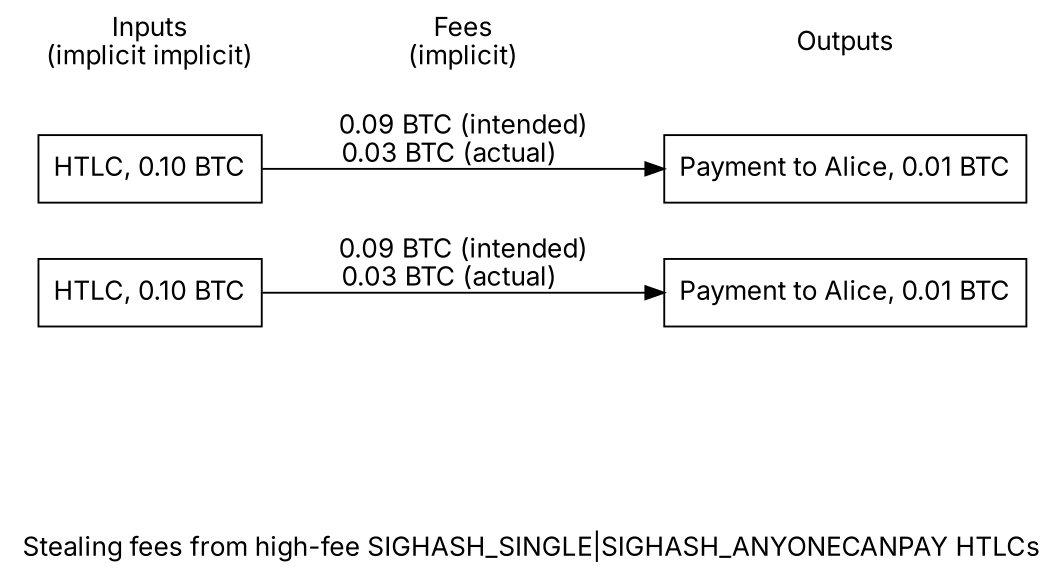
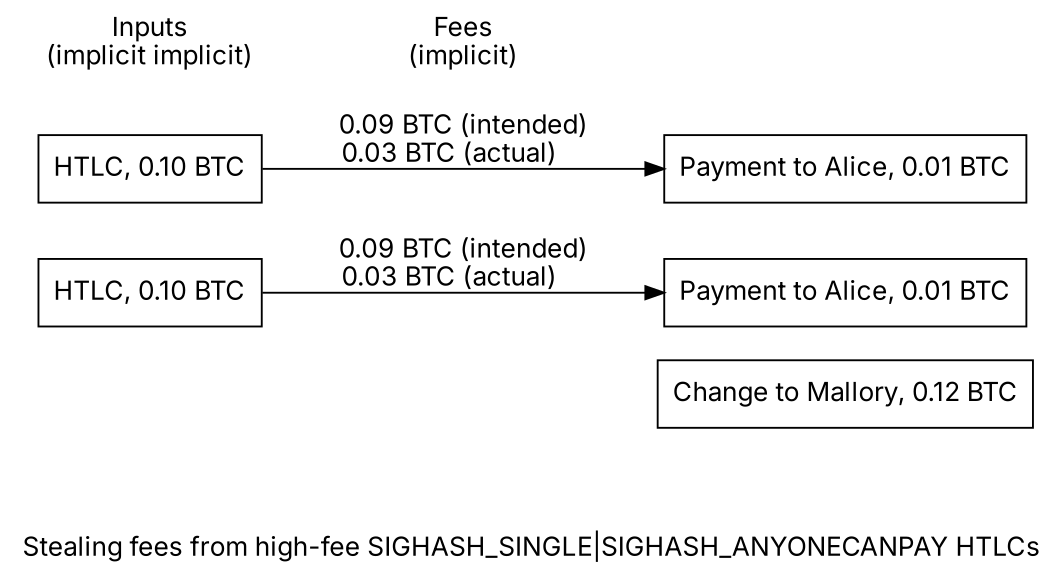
  digraph {
    fontname=Inter
    label=" \nStealing fees from high-fee SIGHASH_SINGLE|SIGHASH_ANYONECANPAY HTLCs"
    rankdir=LR
    node [fontname=Inter shape=box]
    edge [fontname=Inter minlen=2 style=invis]
    in2 [style=invis]
+   n2 [label="Change to Mallory, 0.12 BTC"]
    n3 [label="HTLC, 0.10 BTC"]
    n4 [label="Payment to Alice, 0.01 BTC"]
    n5 [label="HTLC, 0.10 BTC"]
    n6 [label="Payment to Alice, 0.01 BTC"]
    n7 [label="Inputs\n(implicit implicit)" shape=none]
    n8 [label="Fees\n(implicit)" shape=none]
-   n9 [label=Outputs shape=none]
    subgraph sub_1 {
      in2
+     n2
      n3
      n4
      n5
      n6
    }
    subgraph sub_2 {
      n7
      n8
-     n9
    }
+   in2 -> n2
    n3 -> n4 [label="0.09 BTC (intended)\n0.03 BTC (actual)    " style=""]
    n5 -> n6 [label="0.09 BTC (intended)\n0.03 BTC (actual)    " style=""]
    n7 -> n8 [minlen=""]
-   n8 -> n9 [minlen=""]
  }
